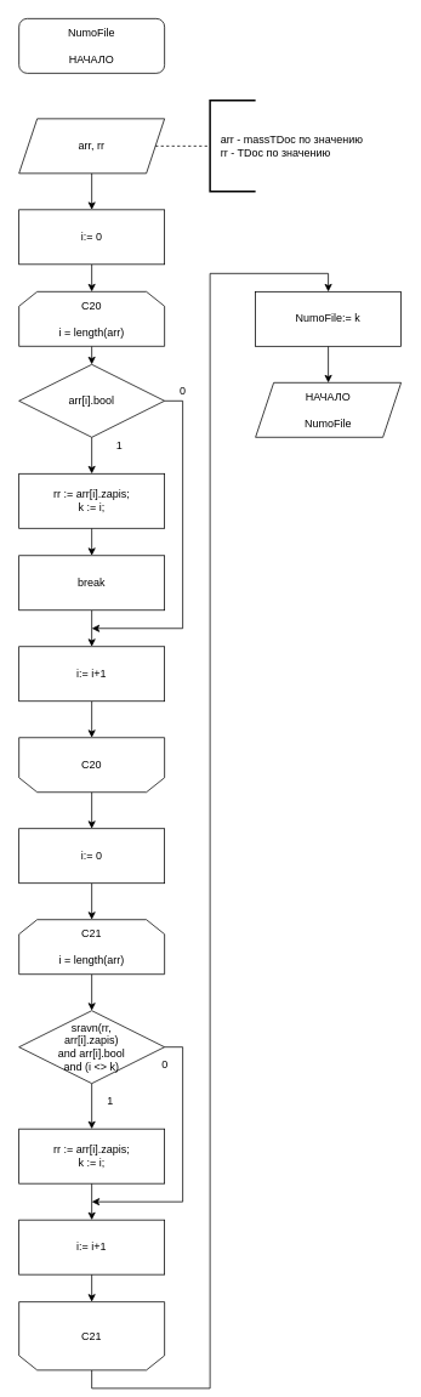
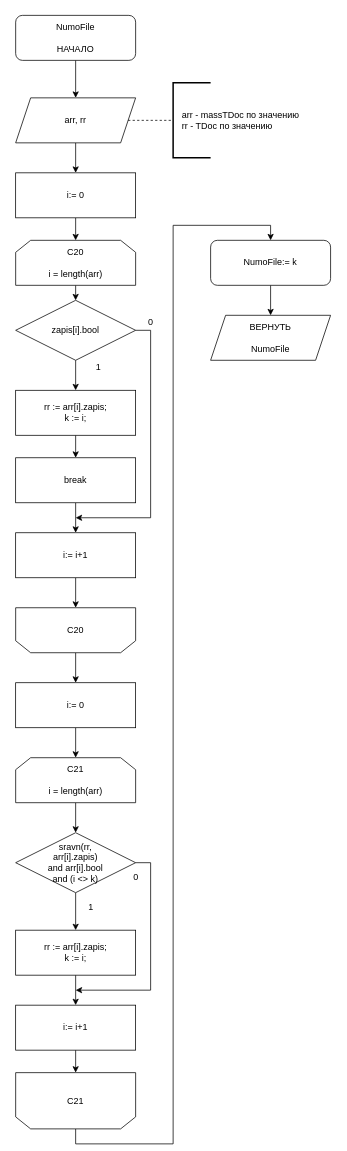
  <mxCell id="0" />
  <mxCell id="1" parent="0" />
+ <mxCell id="2" style="edgeStyle=orthogonalEdgeStyle;rounded=0;orthogonalLoop=1;jettySize=auto;html=1;exitX=0.5;exitY=1;exitDx=0;exitDy=0;entryX=0.5;entryY=0;entryDx=0;entryDy=0;" edge="1" parent="1" source="3" target="20"><mxGeometry relative="1" as="geometry" /></mxCell>
  <mxCell id="3" value="NumoFile&lt;br&gt;&lt;br&gt;НАЧАЛО" style="rounded=1;whiteSpace=wrap;html=1;" vertex="1" parent="1"><mxGeometry x="20" y="20" width="160" height="60" as="geometry" /></mxCell>
  <mxCell id="4" style="edgeStyle=orthogonalEdgeStyle;rounded=0;orthogonalLoop=1;jettySize=auto;html=1;exitX=0.5;exitY=1;exitDx=0;exitDy=0;entryX=0.5;entryY=0;entryDx=0;entryDy=0;" edge="1" parent="1" source="5" target="8"><mxGeometry relative="1" as="geometry" /></mxCell>
  <mxCell id="5" value="C20&lt;br&gt;&lt;br&gt;i = length(arr)" style="shape=loopLimit;whiteSpace=wrap;html=1;" vertex="1" parent="1"><mxGeometry x="20" y="320" width="160" height="60" as="geometry" /></mxCell>
  <mxCell id="6" style="edgeStyle=orthogonalEdgeStyle;rounded=0;orthogonalLoop=1;jettySize=auto;html=1;exitX=0.5;exitY=1;exitDx=0;exitDy=0;entryX=0.5;entryY=0;entryDx=0;entryDy=0;" edge="1" parent="1" source="8" target="10"><mxGeometry relative="1" as="geometry" /></mxCell>
  <mxCell id="7" style="edgeStyle=orthogonalEdgeStyle;rounded=0;orthogonalLoop=1;jettySize=auto;html=1;exitX=1;exitY=0.5;exitDx=0;exitDy=0;" edge="1" parent="1" source="8"><mxGeometry relative="1" as="geometry"><mxPoint x="100" y="690" as="targetPoint" /><Array as="points"><mxPoint x="200" y="440" /><mxPoint x="200" y="690" /></Array></mxGeometry></mxCell>
- <mxCell id="8" value="arr[i].bool" style="rhombus;whiteSpace=wrap;html=1;" vertex="1" parent="1"><mxGeometry x="20" y="400" width="160" height="80" as="geometry" /></mxCell>
+ <mxCell id="8" value="zapis[i].bool" style="rhombus;whiteSpace=wrap;html=1;" vertex="1" parent="1"><mxGeometry x="20" y="400" width="160" height="80" as="geometry" /></mxCell>
  <mxCell id="9" style="edgeStyle=orthogonalEdgeStyle;rounded=0;orthogonalLoop=1;jettySize=auto;html=1;exitX=0.5;exitY=1;exitDx=0;exitDy=0;entryX=0.5;entryY=0;entryDx=0;entryDy=0;" edge="1" parent="1" source="10" target="13"><mxGeometry relative="1" as="geometry" /></mxCell>
  <mxCell id="10" value="&lt;div&gt;rr := arr[i].zapis;&lt;/div&gt;&lt;div&gt;&lt;span&gt;k := i;&lt;/span&gt;&lt;/div&gt;" style="rounded=0;whiteSpace=wrap;html=1;" vertex="1" parent="1"><mxGeometry x="20" y="520" width="160" height="60" as="geometry" /></mxCell>
  <mxCell id="11" value="1" style="text;html=1;align=center;verticalAlign=middle;resizable=0;points=[];autosize=1;strokeColor=none;" vertex="1" parent="1"><mxGeometry x="120" y="480" width="20" height="20" as="geometry" /></mxCell>
  <mxCell id="12" style="edgeStyle=orthogonalEdgeStyle;rounded=0;orthogonalLoop=1;jettySize=auto;html=1;exitX=0.5;exitY=1;exitDx=0;exitDy=0;" edge="1" parent="1" source="13" target="18"><mxGeometry relative="1" as="geometry" /></mxCell>
  <mxCell id="13" value="break" style="rounded=0;whiteSpace=wrap;html=1;" vertex="1" parent="1"><mxGeometry x="20" y="610" width="160" height="60" as="geometry" /></mxCell>
  <mxCell id="14" style="edgeStyle=orthogonalEdgeStyle;rounded=0;orthogonalLoop=1;jettySize=auto;html=1;exitX=0.5;exitY=0;exitDx=0;exitDy=0;entryX=0.5;entryY=0;entryDx=0;entryDy=0;" edge="1" parent="1" source="15" target="26"><mxGeometry relative="1" as="geometry" /></mxCell>
  <mxCell id="15" value="C20" style="shape=loopLimit;whiteSpace=wrap;html=1;direction=west;" vertex="1" parent="1"><mxGeometry x="20" y="810" width="160" height="60" as="geometry" /></mxCell>
  <mxCell id="16" value="0" style="text;html=1;align=center;verticalAlign=middle;resizable=0;points=[];autosize=1;strokeColor=none;" vertex="1" parent="1"><mxGeometry x="190" y="420" width="20" height="20" as="geometry" /></mxCell>
  <mxCell id="17" style="edgeStyle=orthogonalEdgeStyle;rounded=0;orthogonalLoop=1;jettySize=auto;html=1;exitX=0.5;exitY=1;exitDx=0;exitDy=0;entryX=0.5;entryY=1;entryDx=0;entryDy=0;" edge="1" parent="1" source="18" target="15"><mxGeometry relative="1" as="geometry" /></mxCell>
  <mxCell id="18" value="i:= i+1" style="rounded=0;whiteSpace=wrap;html=1;" vertex="1" parent="1"><mxGeometry x="20" y="710" width="160" height="60" as="geometry" /></mxCell>
  <mxCell id="19" style="edgeStyle=orthogonalEdgeStyle;rounded=0;orthogonalLoop=1;jettySize=auto;html=1;exitX=0.5;exitY=1;exitDx=0;exitDy=0;entryX=0.5;entryY=0;entryDx=0;entryDy=0;" edge="1" parent="1" source="20" target="24"><mxGeometry relative="1" as="geometry" /></mxCell>
  <mxCell id="20" value="arr, rr" style="shape=parallelogram;perimeter=parallelogramPerimeter;whiteSpace=wrap;html=1;fixedSize=1;" vertex="1" parent="1"><mxGeometry x="20" y="130" width="160" height="60" as="geometry" /></mxCell>
  <mxCell id="21" value="&amp;nbsp; &amp;nbsp;arr - massTDoc по значению&lt;br&gt;&amp;nbsp; &amp;nbsp;rr - TDoc по значению" style="strokeWidth=2;html=1;shape=mxgraph.flowchart.annotation_1;align=left;pointerEvents=1;" vertex="1" parent="1"><mxGeometry x="230" y="110" width="50" height="100" as="geometry" /></mxCell>
  <mxCell id="22" value="" style="endArrow=none;dashed=1;html=1;entryX=0;entryY=0.5;entryDx=0;entryDy=0;entryPerimeter=0;exitX=1;exitY=0.5;exitDx=0;exitDy=0;" edge="1" parent="1" source="20" target="21"><mxGeometry width="50" height="50" relative="1" as="geometry"><mxPoint x="180" y="240" as="sourcePoint" /><mxPoint x="230" y="190" as="targetPoint" /></mxGeometry></mxCell>
  <mxCell id="23" style="edgeStyle=orthogonalEdgeStyle;rounded=0;orthogonalLoop=1;jettySize=auto;html=1;exitX=0.5;exitY=1;exitDx=0;exitDy=0;entryX=0.5;entryY=0;entryDx=0;entryDy=0;" edge="1" parent="1" source="24" target="5"><mxGeometry relative="1" as="geometry" /></mxCell>
  <mxCell id="24" value="i:= 0" style="rounded=0;whiteSpace=wrap;html=1;" vertex="1" parent="1"><mxGeometry x="20" y="230" width="160" height="60" as="geometry" /></mxCell>
  <mxCell id="25" style="edgeStyle=orthogonalEdgeStyle;rounded=0;orthogonalLoop=1;jettySize=auto;html=1;exitX=0.5;exitY=1;exitDx=0;exitDy=0;entryX=0.5;entryY=0;entryDx=0;entryDy=0;" edge="1" parent="1" source="26" target="28"><mxGeometry relative="1" as="geometry" /></mxCell>
  <mxCell id="26" value="i:= 0" style="rounded=0;whiteSpace=wrap;html=1;" vertex="1" parent="1"><mxGeometry x="20" y="910" width="160" height="60" as="geometry" /></mxCell>
  <mxCell id="27" style="edgeStyle=orthogonalEdgeStyle;rounded=0;orthogonalLoop=1;jettySize=auto;html=1;exitX=0.5;exitY=1;exitDx=0;exitDy=0;entryX=0.5;entryY=0;entryDx=0;entryDy=0;" edge="1" parent="1" source="28" target="31"><mxGeometry relative="1" as="geometry" /></mxCell>
  <mxCell id="28" value="C21&lt;br&gt;&lt;br&gt;i = length(arr)" style="shape=loopLimit;whiteSpace=wrap;html=1;" vertex="1" parent="1"><mxGeometry x="20" y="1010" width="160" height="60" as="geometry" /></mxCell>
  <mxCell id="29" style="edgeStyle=orthogonalEdgeStyle;rounded=0;orthogonalLoop=1;jettySize=auto;html=1;exitX=0.5;exitY=1;exitDx=0;exitDy=0;" edge="1" parent="1" source="31" target="33"><mxGeometry relative="1" as="geometry" /></mxCell>
  <mxCell id="30" style="edgeStyle=orthogonalEdgeStyle;rounded=0;orthogonalLoop=1;jettySize=auto;html=1;exitX=1;exitY=0.5;exitDx=0;exitDy=0;" edge="1" parent="1" source="31"><mxGeometry relative="1" as="geometry"><mxPoint x="100" y="1320" as="targetPoint" /><Array as="points"><mxPoint x="200" y="1150" /><mxPoint x="200" y="1320" /></Array></mxGeometry></mxCell>
  <mxCell id="31" value="sravn(rr, &lt;br&gt;arr[i].zapis) &lt;br&gt;and arr[i].bool &lt;br&gt;and (i &amp;lt;&amp;gt; k)" style="rhombus;whiteSpace=wrap;html=1;" vertex="1" parent="1"><mxGeometry x="20" y="1110" width="160" height="80" as="geometry" /></mxCell>
  <mxCell id="32" style="edgeStyle=orthogonalEdgeStyle;rounded=0;orthogonalLoop=1;jettySize=auto;html=1;exitX=0.5;exitY=1;exitDx=0;exitDy=0;entryX=0.5;entryY=0;entryDx=0;entryDy=0;" edge="1" parent="1" source="33" target="36"><mxGeometry relative="1" as="geometry"><mxPoint x="100" y="1330" as="targetPoint" /></mxGeometry></mxCell>
  <mxCell id="33" value="&lt;div&gt;rr := arr[i].zapis;&lt;/div&gt;&lt;div&gt;&lt;span&gt;k := i;&lt;/span&gt;&lt;/div&gt;" style="rounded=0;whiteSpace=wrap;html=1;" vertex="1" parent="1"><mxGeometry x="20" y="1240" width="160" height="60" as="geometry" /></mxCell>
  <mxCell id="34" value="1" style="text;html=1;align=center;verticalAlign=middle;resizable=0;points=[];autosize=1;strokeColor=none;" vertex="1" parent="1"><mxGeometry x="110" y="1200" width="20" height="20" as="geometry" /></mxCell>
  <mxCell id="35" style="edgeStyle=orthogonalEdgeStyle;rounded=0;orthogonalLoop=1;jettySize=auto;html=1;exitX=0.5;exitY=1;exitDx=0;exitDy=0;entryX=0.5;entryY=1;entryDx=0;entryDy=0;" edge="1" parent="1" source="36" target="39"><mxGeometry relative="1" as="geometry" /></mxCell>
  <mxCell id="36" value="i:= i+1" style="rounded=0;whiteSpace=wrap;html=1;" vertex="1" parent="1"><mxGeometry x="20" y="1340" width="160" height="60" as="geometry" /></mxCell>
  <mxCell id="37" value="0" style="text;html=1;align=center;verticalAlign=middle;resizable=0;points=[];autosize=1;strokeColor=none;" vertex="1" parent="1"><mxGeometry x="170" y="1160" width="20" height="20" as="geometry" /></mxCell>
  <mxCell id="38" style="edgeStyle=orthogonalEdgeStyle;rounded=0;orthogonalLoop=1;jettySize=auto;html=1;exitX=0.5;exitY=0;exitDx=0;exitDy=0;entryX=0.5;entryY=0;entryDx=0;entryDy=0;" edge="1" parent="1" source="39" target="42"><mxGeometry relative="1" as="geometry"><mxPoint x="410" y="288" as="targetPoint" /></mxGeometry></mxCell>
  <mxCell id="39" value="C21" style="shape=loopLimit;whiteSpace=wrap;html=1;direction=west;" vertex="1" parent="1"><mxGeometry x="20" y="1430" width="160" height="75" as="geometry" /></mxCell>
- <mxCell id="40" value="НАЧАЛО&lt;br&gt;&lt;br&gt;NumoFile" style="shape=parallelogram;perimeter=parallelogramPerimeter;whiteSpace=wrap;html=1;fixedSize=1;" vertex="1" parent="1"><mxGeometry x="280" y="420" width="160" height="60" as="geometry" /></mxCell>
+ <mxCell id="40" value="ВЕРНУТЬ&lt;br&gt;&lt;br&gt;NumoFile" style="shape=parallelogram;perimeter=parallelogramPerimeter;whiteSpace=wrap;html=1;fixedSize=1;" vertex="1" parent="1"><mxGeometry x="280" y="420" width="160" height="60" as="geometry" /></mxCell>
  <mxCell id="41" style="edgeStyle=orthogonalEdgeStyle;rounded=0;orthogonalLoop=1;jettySize=auto;html=1;exitX=0.5;exitY=1;exitDx=0;exitDy=0;entryX=0.5;entryY=0;entryDx=0;entryDy=0;" edge="1" parent="1" source="42" target="40"><mxGeometry relative="1" as="geometry" /></mxCell>
- <mxCell id="42" value="NumoFile:= k" style="rounded=0;whiteSpace=wrap;html=1;" vertex="1" parent="1"><mxGeometry x="280" y="320" width="160" height="60" as="geometry" /></mxCell>
+ <mxCell id="42" value="NumoFile:= k" style="whiteSpace=wrap;html=1;rounded=1;" vertex="1" parent="1"><mxGeometry x="280" y="320" width="160" height="60" as="geometry" /></mxCell>
